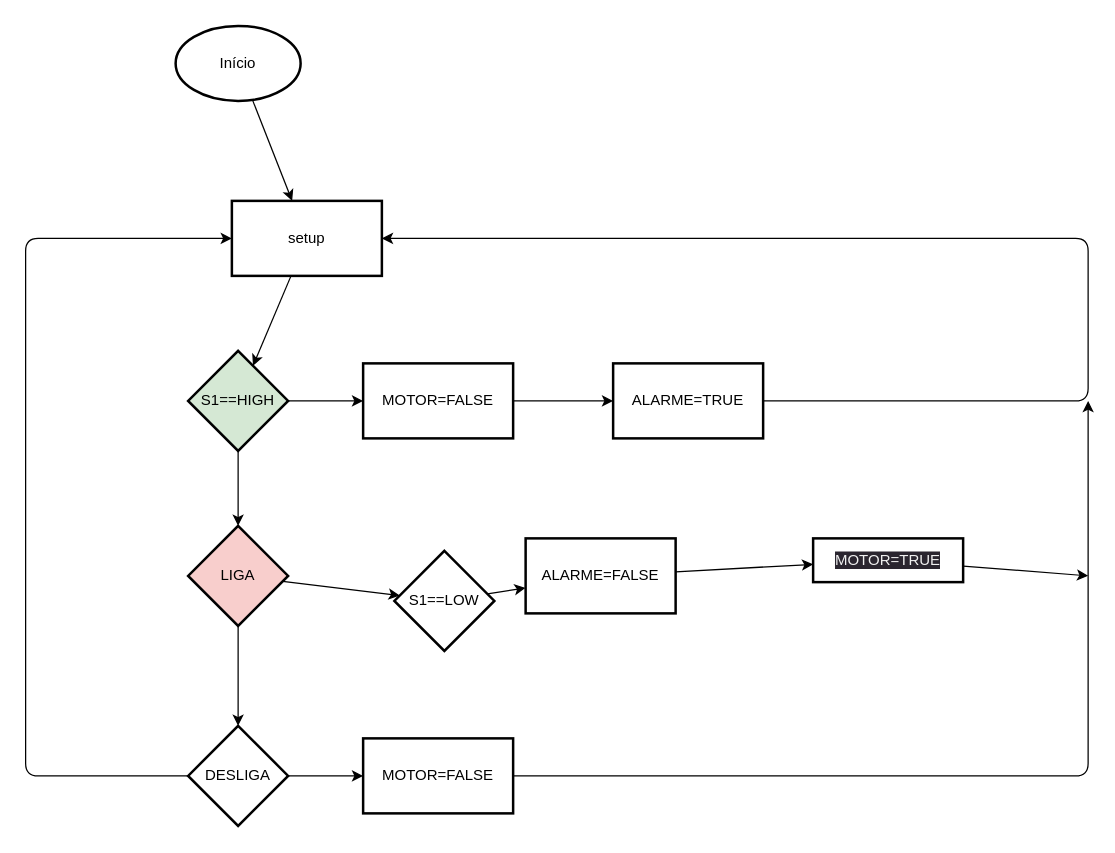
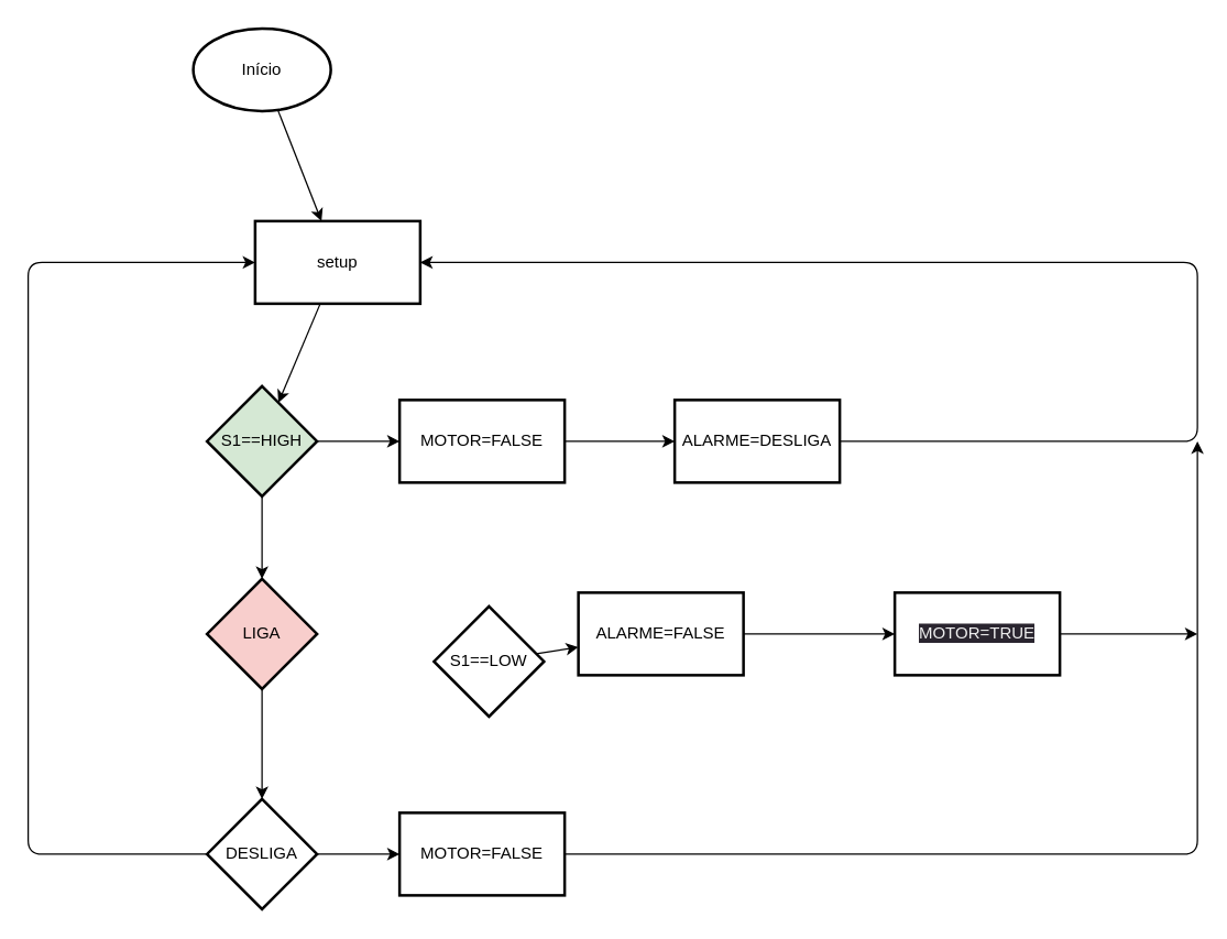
  <mxCell id="0" />
  <mxCell id="1" parent="0" />
  <mxCell id="2" value="" style="edgeStyle=none;html=1;" edge="1" parent="1" source="3" target="5"><mxGeometry relative="1" as="geometry" /></mxCell>
  <mxCell id="3" value="Início" style="strokeWidth=2;html=1;shape=mxgraph.flowchart.start_1;whiteSpace=wrap;" vertex="1" parent="1"><mxGeometry x="140" y="20" width="100" height="60" as="geometry" /></mxCell>
  <mxCell id="4" style="edgeStyle=none;html=1;" edge="1" parent="1" source="5" target="22"><mxGeometry relative="1" as="geometry" /></mxCell>
  <mxCell id="5" value="setup" style="whiteSpace=wrap;html=1;strokeWidth=2;" vertex="1" parent="1"><mxGeometry x="185" y="160" width="120" height="60" as="geometry" /></mxCell>
  <mxCell id="6" value="" style="edgeStyle=none;html=1;" edge="1" parent="1" source="8" target="11"><mxGeometry relative="1" as="geometry" /></mxCell>
- <mxCell id="7" value="" style="edgeStyle=none;html=1;" edge="1" parent="1" source="8" target="15"><mxGeometry relative="1" as="geometry" /></mxCell>
  <mxCell id="8" value="LIGA" style="rhombus;whiteSpace=wrap;html=1;strokeWidth=2;fillColor=#f8cecc;" vertex="1" parent="1"><mxGeometry x="150" y="420" width="80" height="80" as="geometry" /></mxCell>
  <mxCell id="9" value="" style="edgeStyle=none;html=1;" edge="1" parent="1" source="11" target="13"><mxGeometry relative="1" as="geometry" /></mxCell>
  <mxCell id="10" value="" style="edgeStyle=none;html=1;" edge="1" parent="1" source="11" target="5"><mxGeometry relative="1" as="geometry"><mxPoint x="190" y="740" as="targetPoint" /><Array as="points"><mxPoint x="20" y="620" /><mxPoint x="20" y="190" /></Array></mxGeometry></mxCell>
  <mxCell id="11" value="DESLIGA" style="rhombus;whiteSpace=wrap;html=1;strokeWidth=2;" vertex="1" parent="1"><mxGeometry x="150" y="580" width="80" height="80" as="geometry" /></mxCell>
  <mxCell id="12" style="edgeStyle=none;html=1;" edge="1" parent="1" source="13"><mxGeometry relative="1" as="geometry"><mxPoint x="870" y="320" as="targetPoint" /><Array as="points"><mxPoint x="870" y="620" /></Array></mxGeometry></mxCell>
  <mxCell id="13" value="MOTOR=FALSE" style="whiteSpace=wrap;html=1;strokeWidth=2;" vertex="1" parent="1"><mxGeometry x="290" y="590" width="120" height="60" as="geometry" /></mxCell>
  <mxCell id="14" value="" style="edgeStyle=none;html=1;" edge="1" parent="1" source="15" target="17"><mxGeometry relative="1" as="geometry" /></mxCell>
  <mxCell id="15" value="S1==LOW" style="rhombus;whiteSpace=wrap;html=1;strokeWidth=2;" vertex="1" parent="1"><mxGeometry x="315" y="440" width="80" height="80" as="geometry" /></mxCell>
  <mxCell id="16" value="" style="edgeStyle=none;html=1;" edge="1" parent="1" source="17" target="19"><mxGeometry relative="1" as="geometry" /></mxCell>
  <mxCell id="17" value="ALARME=FALSE" style="whiteSpace=wrap;html=1;strokeWidth=2;" vertex="1" parent="1"><mxGeometry x="420" y="430" width="120" height="60" as="geometry" /></mxCell>
  <mxCell id="18" style="edgeStyle=none;html=1;" edge="1" parent="1" source="19"><mxGeometry relative="1" as="geometry"><mxPoint x="870" y="460" as="targetPoint" /></mxGeometry></mxCell>
- <mxCell id="19" value="&lt;span style=&quot;color: rgb(240, 240, 240); font-family: Helvetica; font-size: 12px; font-style: normal; font-variant-ligatures: normal; font-variant-caps: normal; font-weight: 400; letter-spacing: normal; orphans: 2; text-align: center; text-indent: 0px; text-transform: none; widows: 2; word-spacing: 0px; -webkit-text-stroke-width: 0px; background-color: rgb(42, 37, 47); text-decoration-thickness: initial; text-decoration-style: initial; text-decoration-color: initial; float: none; display: inline !important;&quot;&gt;MOTOR=TRUE&lt;/span&gt;" style="whiteSpace=wrap;html=1;strokeWidth=2;" vertex="1" parent="1"><mxGeometry x="650" y="430" width="120" height="35" as="geometry" /></mxCell>
+ <mxCell id="19" value="&lt;span style=&quot;color: rgb(240, 240, 240); font-family: Helvetica; font-size: 12px; font-style: normal; font-variant-ligatures: normal; font-variant-caps: normal; font-weight: 400; letter-spacing: normal; orphans: 2; text-align: center; text-indent: 0px; text-transform: none; widows: 2; word-spacing: 0px; -webkit-text-stroke-width: 0px; background-color: rgb(42, 37, 47); text-decoration-thickness: initial; text-decoration-style: initial; text-decoration-color: initial; float: none; display: inline !important;&quot;&gt;MOTOR=TRUE&lt;/span&gt;" style="whiteSpace=wrap;html=1;strokeWidth=2;" vertex="1" parent="1"><mxGeometry x="650" y="430" width="120" height="60" as="geometry" /></mxCell>
  <mxCell id="20" value="" style="edgeStyle=none;html=1;" edge="1" parent="1" source="22" target="24"><mxGeometry relative="1" as="geometry" /></mxCell>
  <mxCell id="21" style="edgeStyle=none;html=1;" edge="1" parent="1" source="22" target="8"><mxGeometry relative="1" as="geometry" /></mxCell>
  <mxCell id="22" value="S1==HIGH" style="rhombus;whiteSpace=wrap;html=1;strokeWidth=2;fillColor=#d5e8d4;" vertex="1" parent="1"><mxGeometry x="150" y="280" width="80" height="80" as="geometry" /></mxCell>
  <mxCell id="23" value="" style="edgeStyle=none;html=1;" edge="1" parent="1" source="24" target="26"><mxGeometry relative="1" as="geometry" /></mxCell>
  <mxCell id="24" value="MOTOR=FALSE" style="whiteSpace=wrap;html=1;strokeWidth=2;" vertex="1" parent="1"><mxGeometry x="290" y="290" width="120" height="60" as="geometry" /></mxCell>
  <mxCell id="25" style="edgeStyle=none;html=1;" edge="1" parent="1" source="26" target="5"><mxGeometry relative="1" as="geometry"><Array as="points"><mxPoint x="870" y="320" /><mxPoint x="870" y="190" /></Array></mxGeometry></mxCell>
- <mxCell id="26" value="ALARME=TRUE" style="whiteSpace=wrap;html=1;strokeWidth=2;" vertex="1" parent="1"><mxGeometry x="490" y="290" width="120" height="60" as="geometry" /></mxCell>
+ <mxCell id="26" value="ALARME=DESLIGA" style="whiteSpace=wrap;html=1;strokeWidth=2;" vertex="1" parent="1"><mxGeometry x="490" y="290" width="120" height="60" as="geometry" /></mxCell>
